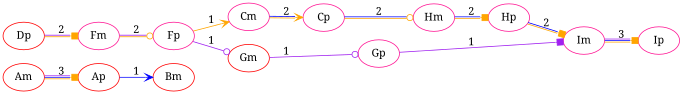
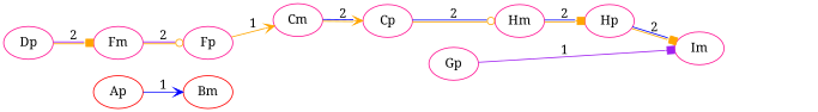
  digraph {
    fontname="Noto Serif"
    rankdir=LR
    node [color=deeppink fontname="Noto Serif"]
    edge [arrowhead=box color="orange:blue" fontname="Noto Serif"]
-   Am [color=red]
    Ap [color=red]
    Bm [color=red]
-   Dp [color=red]
+   Dp
    Fm
    Cm
    Cp
    Hm
    Fp
-   Gm [color=red]
    Hp
    Im
-   Ip
    Gp
-   Am -> Ap [color="orange:blue:purple" label=3]
    Ap -> Bm [arrowhead=vee color=blue label=1]
    Dp -> Fm [color="orange:purple" label=2]
    Fm -> Fp [arrowhead=odot color="orange:purple" label=2]
    Cm -> Cp [arrowhead=vee label=2]
    Cp -> Hm [arrowhead=odot label=2]
    Hm -> Hp [label=2]
    Fp -> Cm [arrowhead=vee color=orange label=1]
-   Fp -> Gm [arrowhead=odot color=purple label=1]
-   Gm -> Gp [arrowhead=odot color=purple label=1]
    Hp -> Im [label=2]
-   Im -> Ip [color="orange:blue:purple" label=3]
    Gp -> Im [color=purple label=1]
  }
